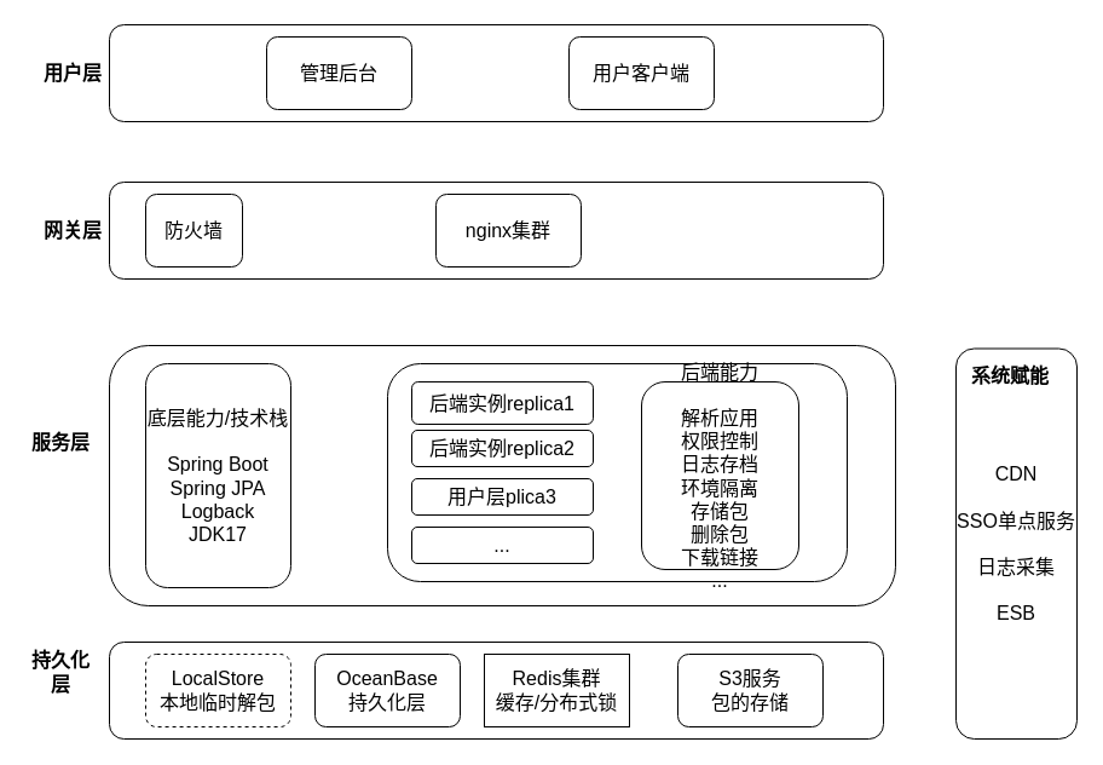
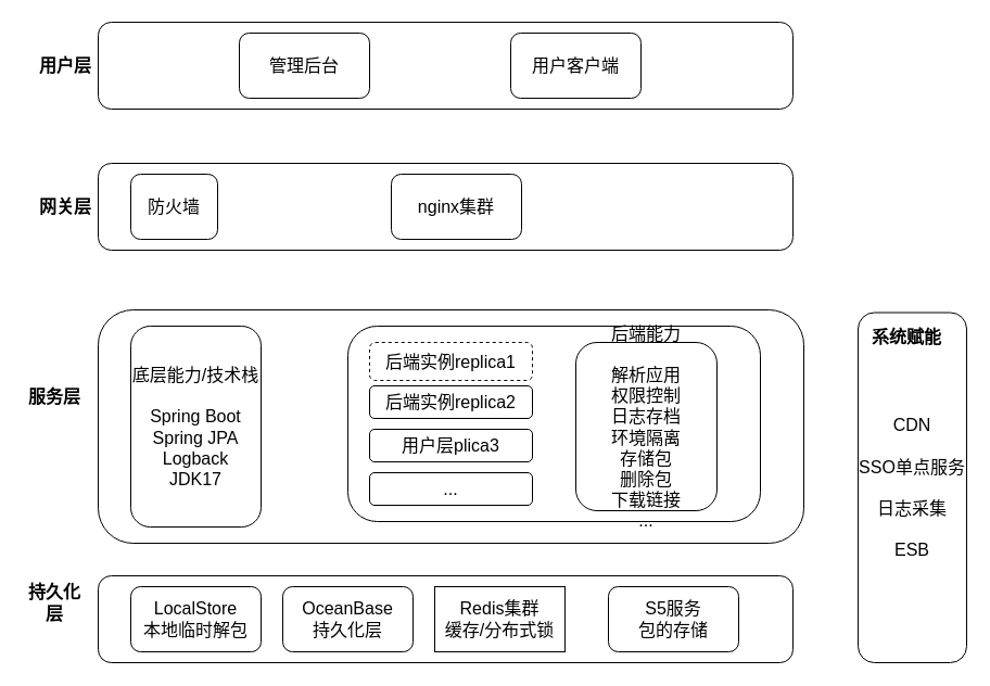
  <mxCell id="0" />
  <mxCell id="1" parent="0" />
  <mxCell id="2" value="" style="rounded=1;whiteSpace=wrap;html=1;fontSize=16;" vertex="1" parent="1"><mxGeometry x="90" y="20" width="640" height="80" as="geometry" /></mxCell>
  <mxCell id="3" value="管理后台" style="rounded=1;whiteSpace=wrap;html=1;fontSize=16;" vertex="1" parent="1"><mxGeometry x="220" y="30" width="120" height="60" as="geometry" /></mxCell>
  <mxCell id="4" value="用户客户端" style="rounded=1;whiteSpace=wrap;html=1;fontSize=16;" vertex="1" parent="1"><mxGeometry x="470" y="30" width="120" height="60" as="geometry" /></mxCell>
  <mxCell id="5" value="" style="rounded=1;whiteSpace=wrap;html=1;fontSize=16;" vertex="1" parent="1"><mxGeometry x="90" y="150" width="640" height="80" as="geometry" /></mxCell>
  <mxCell id="6" value="防火墙" style="rounded=1;whiteSpace=wrap;html=1;fontSize=16;" vertex="1" parent="1"><mxGeometry x="120" y="160" width="80" height="60" as="geometry" /></mxCell>
  <mxCell id="7" value="nginx集群" style="rounded=1;whiteSpace=wrap;html=1;fontSize=16;" vertex="1" parent="1"><mxGeometry x="360" y="160" width="120" height="60" as="geometry" /></mxCell>
  <mxCell id="8" value="" style="rounded=1;whiteSpace=wrap;html=1;fontSize=16;" vertex="1" parent="1"><mxGeometry x="90" y="285" width="650" height="215" as="geometry" /></mxCell>
  <mxCell id="9" value="底层能力/技术栈&lt;div&gt;&lt;br&gt;&lt;/div&gt;&lt;div&gt;Spring Boot&lt;/div&gt;&lt;div&gt;Spring JPA&lt;/div&gt;&lt;div&gt;Logback&lt;/div&gt;&lt;div&gt;JDK17&lt;/div&gt;" style="rounded=1;whiteSpace=wrap;html=1;fontSize=16;" vertex="1" parent="1"><mxGeometry x="120" y="300" width="120" height="185" as="geometry" /></mxCell>
  <mxCell id="10" value="" style="rounded=1;whiteSpace=wrap;html=1;fontSize=16;" vertex="1" parent="1"><mxGeometry x="320" y="300" width="380" height="180" as="geometry" /></mxCell>
- <mxCell id="11" value="后端实例re&lt;span style=&quot;background-color: transparent; color: light-dark(rgb(0, 0, 0), rgb(255, 255, 255));&quot;&gt;plica1&lt;/span&gt;" style="rounded=1;whiteSpace=wrap;html=1;fontSize=16;" vertex="1" parent="1"><mxGeometry x="340" y="315" width="150" height="35" as="geometry" /></mxCell>
+ <mxCell id="11" value="后端实例re&lt;span style=&quot;background-color: transparent; color: light-dark(rgb(0, 0, 0), rgb(255, 255, 255));&quot;&gt;plica1&lt;/span&gt;" style="rounded=1;whiteSpace=wrap;html=1;fontSize=16;dashed=1;" vertex="1" parent="1"><mxGeometry x="340" y="315" width="150" height="35" as="geometry" /></mxCell>
  <mxCell id="12" value="后端实例re&lt;span style=&quot;background-color: transparent; color: light-dark(rgb(0, 0, 0), rgb(255, 255, 255));&quot;&gt;plica2&lt;/span&gt;" style="rounded=1;whiteSpace=wrap;html=1;fontSize=16;" vertex="1" parent="1"><mxGeometry x="340" y="355" width="150" height="30" as="geometry" /></mxCell>
  <mxCell id="13" value="用户层&lt;span style=&quot;background-color: transparent; color: light-dark(rgb(0, 0, 0), rgb(255, 255, 255));&quot;&gt;plica3&lt;/span&gt;" style="rounded=1;whiteSpace=wrap;html=1;fontSize=16;" vertex="1" parent="1"><mxGeometry x="340" y="395" width="150" height="30" as="geometry" /></mxCell>
  <mxCell id="14" value="..." style="rounded=1;whiteSpace=wrap;html=1;fontSize=16;" vertex="1" parent="1"><mxGeometry x="340" y="435" width="150" height="30" as="geometry" /></mxCell>
  <mxCell id="15" value="后端能力&lt;div&gt;&lt;br&gt;&lt;/div&gt;&lt;div&gt;解析应用&lt;/div&gt;&lt;div&gt;权限控制&lt;/div&gt;&lt;div&gt;日志存档&lt;/div&gt;&lt;div&gt;环境隔离&lt;/div&gt;&lt;div&gt;存储包&lt;/div&gt;&lt;div&gt;删除包&lt;/div&gt;&lt;div&gt;下载链接&lt;/div&gt;&lt;div&gt;...&lt;/div&gt;" style="rounded=1;whiteSpace=wrap;html=1;fontSize=16;" vertex="1" parent="1"><mxGeometry x="530" y="315" width="130" height="155" as="geometry" /></mxCell>
  <mxCell id="16" value="用户层" style="text;html=1;align=center;verticalAlign=middle;whiteSpace=wrap;rounded=0;fontSize=16;fontStyle=1" vertex="1" parent="1"><mxGeometry x="30" y="45" width="60" height="30" as="geometry" /></mxCell>
  <mxCell id="17" value="网关层" style="text;html=1;align=center;verticalAlign=middle;whiteSpace=wrap;rounded=0;fontSize=16;fontStyle=1" vertex="1" parent="1"><mxGeometry x="30" y="175" width="60" height="30" as="geometry" /></mxCell>
  <mxCell id="18" value="服务层" style="text;html=1;align=center;verticalAlign=middle;whiteSpace=wrap;rounded=0;fontSize=16;fontStyle=1" vertex="1" parent="1"><mxGeometry y="350" width="60" height="30" as="geometry" x="20" /></mxCell>
  <mxCell id="19" value="" style="rounded=1;whiteSpace=wrap;html=1;fontSize=16;" vertex="1" parent="1"><mxGeometry x="90" y="530" width="640" height="80" as="geometry" /></mxCell>
- <mxCell id="20" value="LocalStore&lt;div&gt;本地临时解包&lt;/div&gt;" style="rounded=1;whiteSpace=wrap;html=1;fontSize=16;dashed=1;" vertex="1" parent="1"><mxGeometry x="120" y="540" width="120" height="60" as="geometry" /></mxCell>
+ <mxCell id="20" value="LocalStore&lt;div&gt;本地临时解包&lt;/div&gt;" style="rounded=1;whiteSpace=wrap;html=1;fontSize=16;" vertex="1" parent="1"><mxGeometry x="120" y="540" width="120" height="60" as="geometry" /></mxCell>
  <mxCell id="21" value="OceanBase&lt;div&gt;持久化层&lt;/div&gt;" style="rounded=1;whiteSpace=wrap;html=1;fontSize=16;" vertex="1" parent="1"><mxGeometry x="260" y="540" width="120" height="60" as="geometry" /></mxCell>
  <mxCell id="22" value="Redis集群&lt;div&gt;缓存/分布式锁&lt;/div&gt;" style="whiteSpace=wrap;html=1;fontSize=16;rounded=0;" vertex="1" parent="1"><mxGeometry x="400" y="540" width="120" height="60" as="geometry" /></mxCell>
- <mxCell id="23" value="S3服务&lt;div&gt;包的存储&lt;/div&gt;" style="rounded=1;whiteSpace=wrap;html=1;fontSize=16;" vertex="1" parent="1"><mxGeometry x="560" y="540" width="120" height="60" as="geometry" /></mxCell>
+ <mxCell id="23" value="S5服务&lt;div&gt;包的存储&lt;/div&gt;" style="rounded=1;whiteSpace=wrap;html=1;fontSize=16;" vertex="1" parent="1"><mxGeometry x="560" y="540" width="120" height="60" as="geometry" /></mxCell>
  <mxCell id="24" value="&lt;div&gt;&lt;span style=&quot;background-color: transparent; color: light-dark(rgb(0, 0, 0), rgb(255, 255, 255));&quot;&gt;CDN&lt;/span&gt;&lt;/div&gt;&lt;div&gt;&lt;span style=&quot;background-color: transparent; color: light-dark(rgb(0, 0, 0), rgb(255, 255, 255));&quot;&gt;&lt;br&gt;&lt;/span&gt;&lt;/div&gt;&lt;div&gt;&lt;span style=&quot;background-color: transparent; color: light-dark(rgb(0, 0, 0), rgb(255, 255, 255));&quot;&gt;SSO单点服务&lt;/span&gt;&lt;/div&gt;&lt;div&gt;&lt;br&gt;&lt;/div&gt;&lt;div&gt;日志采集&lt;/div&gt;&lt;div&gt;&lt;br&gt;&lt;/div&gt;&lt;div&gt;ESB&lt;/div&gt;" style="rounded=1;whiteSpace=wrap;html=1;fontSize=16;" vertex="1" parent="1"><mxGeometry x="790" y="287.5" width="100" height="322.5" as="geometry" /></mxCell>
  <mxCell id="25" value="持久化层" style="text;html=1;align=center;verticalAlign=middle;whiteSpace=wrap;rounded=0;fontSize=16;fontStyle=1" vertex="1" parent="1"><mxGeometry y="540" width="60" height="30" as="geometry" x="20" /></mxCell>
  <mxCell id="26" value="系统赋能" style="text;html=1;align=center;verticalAlign=middle;whiteSpace=wrap;rounded=0;fontSize=16;fontStyle=1" vertex="1" parent="1"><mxGeometry x="800" y="290" width="70" height="40" as="geometry" /></mxCell>
